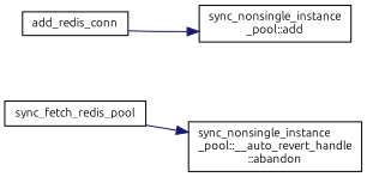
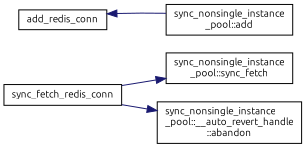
  digraph {
    fontname=Ubuntu
    rankdir=LR
    node [color=black fillcolor=white fontname=Ubuntu fontsize=10 shape=record style=filled]
    edge [color=midnightblue fontname=Ubuntu fontsize=10 labelfontname=Helvetica labelfontsize=10 style=solid]
-   n1 [height=0.2 label=sync_fetch_redis_pool width=0.4]
+   n1 [height=0.2 label=sync_fetch_redis_conn width=0.4]
+   n2 [height=0.2 label="sync_nonsingle_instance\l_pool::sync_fetch" width=0.4]
    n3 [height=0.2 label="sync_nonsingle_instance\l_pool::__auto_revert_handle\l::abandon" width=0.4]
    n4 [height=0.2 label=add_redis_conn width=0.4]
    n5 [height=0.2 label="sync_nonsingle_instance\l_pool::add" width=0.4]
+   n1 -> n2
    n1 -> n3
-   n4 -> n5
+   n5 -> n4
  }
